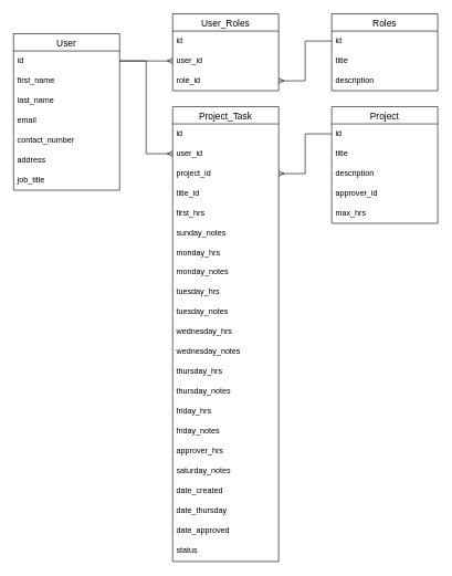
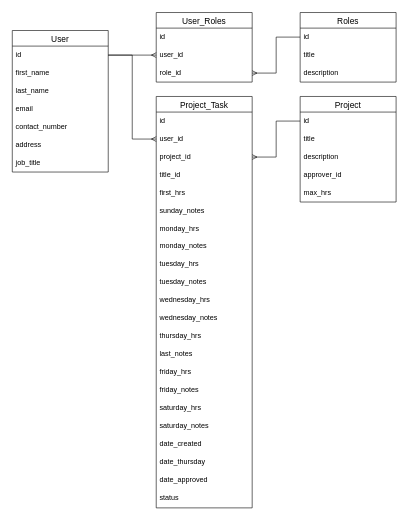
  <mxCell id="0" />
  <mxCell id="1" parent="0" />
  <mxCell id="2" value="User" style="swimlane;fontStyle=0;childLayout=stackLayout;horizontal=1;startSize=26;horizontalStack=0;resizeParent=1;resizeParentMax=0;resizeLast=0;collapsible=1;marginBottom=0;align=center;fontSize=14;" parent="1" vertex="1"><mxGeometry x="20" y="50" width="160" height="236" as="geometry" /></mxCell>
  <mxCell id="3" value="id" style="text;strokeColor=none;fillColor=none;spacingLeft=4;spacingRight=4;overflow=hidden;rotatable=0;points=[[0,0.5],[1,0.5]];portConstraint=eastwest;fontSize=12;" parent="2" vertex="1"><mxGeometry y="26" width="160" height="30" as="geometry" /></mxCell>
  <mxCell id="4" value="first_name" style="text;strokeColor=none;fillColor=none;spacingLeft=4;spacingRight=4;overflow=hidden;rotatable=0;points=[[0,0.5],[1,0.5]];portConstraint=eastwest;fontSize=12;" parent="2" vertex="1"><mxGeometry y="56" width="160" height="30" as="geometry" /></mxCell>
  <mxCell id="5" value="last_name" style="text;strokeColor=none;fillColor=none;spacingLeft=4;spacingRight=4;overflow=hidden;rotatable=0;points=[[0,0.5],[1,0.5]];portConstraint=eastwest;fontSize=12;" parent="2" vertex="1"><mxGeometry y="86" width="160" height="30" as="geometry" /></mxCell>
  <mxCell id="6" value="email" style="text;strokeColor=none;fillColor=none;spacingLeft=4;spacingRight=4;overflow=hidden;rotatable=0;points=[[0,0.5],[1,0.5]];portConstraint=eastwest;fontSize=12;" parent="2" vertex="1"><mxGeometry y="116" width="160" height="30" as="geometry" /></mxCell>
  <mxCell id="7" value="contact_number" style="text;strokeColor=none;fillColor=none;spacingLeft=4;spacingRight=4;overflow=hidden;rotatable=0;points=[[0,0.5],[1,0.5]];portConstraint=eastwest;fontSize=12;" parent="2" vertex="1"><mxGeometry y="146" width="160" height="30" as="geometry" /></mxCell>
  <mxCell id="8" value="address" style="text;strokeColor=none;fillColor=none;spacingLeft=4;spacingRight=4;overflow=hidden;rotatable=0;points=[[0,0.5],[1,0.5]];portConstraint=eastwest;fontSize=12;" parent="2" vertex="1"><mxGeometry y="176" width="160" height="30" as="geometry" /></mxCell>
  <mxCell id="9" value="job_title" style="text;strokeColor=none;fillColor=none;spacingLeft=4;spacingRight=4;overflow=hidden;rotatable=0;points=[[0,0.5],[1,0.5]];portConstraint=eastwest;fontSize=12;" vertex="1" parent="2"><mxGeometry y="206" width="160" height="30" as="geometry" /></mxCell>
  <mxCell id="10" value="Roles" style="swimlane;fontStyle=0;childLayout=stackLayout;horizontal=1;startSize=26;horizontalStack=0;resizeParent=1;resizeParentMax=0;resizeLast=0;collapsible=1;marginBottom=0;align=center;fontSize=14;" parent="1" vertex="1"><mxGeometry x="500" y="20" width="160" height="116" as="geometry" /></mxCell>
  <mxCell id="11" value="id" style="text;strokeColor=none;fillColor=none;spacingLeft=4;spacingRight=4;overflow=hidden;rotatable=0;points=[[0,0.5],[1,0.5]];portConstraint=eastwest;fontSize=12;" parent="10" vertex="1"><mxGeometry y="26" width="160" height="30" as="geometry" /></mxCell>
  <mxCell id="12" value="title" style="text;strokeColor=none;fillColor=none;spacingLeft=4;spacingRight=4;overflow=hidden;rotatable=0;points=[[0,0.5],[1,0.5]];portConstraint=eastwest;fontSize=12;" parent="10" vertex="1"><mxGeometry y="56" width="160" height="30" as="geometry" /></mxCell>
  <mxCell id="13" value="description" style="text;strokeColor=none;fillColor=none;spacingLeft=4;spacingRight=4;overflow=hidden;rotatable=0;points=[[0,0.5],[1,0.5]];portConstraint=eastwest;fontSize=12;" parent="10" vertex="1"><mxGeometry y="86" width="160" height="30" as="geometry" /></mxCell>
  <mxCell id="14" value="User_Roles" style="swimlane;fontStyle=0;childLayout=stackLayout;horizontal=1;startSize=26;horizontalStack=0;resizeParent=1;resizeParentMax=0;resizeLast=0;collapsible=1;marginBottom=0;align=center;fontSize=14;" parent="1" vertex="1"><mxGeometry x="260" y="20" width="160" height="116" as="geometry" /></mxCell>
  <mxCell id="15" value="id" style="text;strokeColor=none;fillColor=none;spacingLeft=4;spacingRight=4;overflow=hidden;rotatable=0;points=[[0,0.5],[1,0.5]];portConstraint=eastwest;fontSize=12;" parent="14" vertex="1"><mxGeometry y="26" width="160" height="30" as="geometry" /></mxCell>
  <mxCell id="16" value="user_id" style="text;strokeColor=none;fillColor=none;spacingLeft=4;spacingRight=4;overflow=hidden;rotatable=0;points=[[0,0.5],[1,0.5]];portConstraint=eastwest;fontSize=12;" parent="14" vertex="1"><mxGeometry y="56" width="160" height="30" as="geometry" /></mxCell>
  <mxCell id="17" value="role_id" style="text;strokeColor=none;fillColor=none;spacingLeft=4;spacingRight=4;overflow=hidden;rotatable=0;points=[[0,0.5],[1,0.5]];portConstraint=eastwest;fontSize=12;" parent="14" vertex="1"><mxGeometry y="86" width="160" height="30" as="geometry" /></mxCell>
  <mxCell id="18" style="edgeStyle=orthogonalEdgeStyle;rounded=0;orthogonalLoop=1;jettySize=auto;html=1;exitX=0;exitY=0.5;exitDx=0;exitDy=0;entryX=1;entryY=0.5;entryDx=0;entryDy=0;strokeColor=none;" parent="1" source="12" target="16" edge="1"><mxGeometry relative="1" as="geometry" /></mxCell>
  <mxCell id="19" value="Project" style="swimlane;fontStyle=0;childLayout=stackLayout;horizontal=1;startSize=26;horizontalStack=0;resizeParent=1;resizeParentMax=0;resizeLast=0;collapsible=1;marginBottom=0;align=center;fontSize=14;" parent="1" vertex="1"><mxGeometry x="500" y="160" width="160" height="176" as="geometry" /></mxCell>
  <mxCell id="20" value="id" style="text;strokeColor=none;fillColor=none;spacingLeft=4;spacingRight=4;overflow=hidden;rotatable=0;points=[[0,0.5],[1,0.5]];portConstraint=eastwest;fontSize=12;" parent="19" vertex="1"><mxGeometry y="26" width="160" height="30" as="geometry" /></mxCell>
  <mxCell id="21" value="title" style="text;strokeColor=none;fillColor=none;spacingLeft=4;spacingRight=4;overflow=hidden;rotatable=0;points=[[0,0.5],[1,0.5]];portConstraint=eastwest;fontSize=12;" parent="19" vertex="1"><mxGeometry y="56" width="160" height="30" as="geometry" /></mxCell>
  <mxCell id="22" value="description" style="text;strokeColor=none;fillColor=none;spacingLeft=4;spacingRight=4;overflow=hidden;rotatable=0;points=[[0,0.5],[1,0.5]];portConstraint=eastwest;fontSize=12;" parent="19" vertex="1"><mxGeometry y="86" width="160" height="30" as="geometry" /></mxCell>
  <mxCell id="23" value="approver_id" style="text;strokeColor=none;fillColor=none;spacingLeft=4;spacingRight=4;overflow=hidden;rotatable=0;points=[[0,0.5],[1,0.5]];portConstraint=eastwest;fontSize=12;" parent="19" vertex="1"><mxGeometry y="116" width="160" height="30" as="geometry" /></mxCell>
  <mxCell id="24" value="max_hrs" style="text;strokeColor=none;fillColor=none;spacingLeft=4;spacingRight=4;overflow=hidden;rotatable=0;points=[[0,0.5],[1,0.5]];portConstraint=eastwest;fontSize=12;" parent="19" vertex="1"><mxGeometry y="146" width="160" height="30" as="geometry" /></mxCell>
  <mxCell id="25" value="Project_Task" style="swimlane;fontStyle=0;childLayout=stackLayout;horizontal=1;startSize=26;horizontalStack=0;resizeParent=1;resizeParentMax=0;resizeLast=0;collapsible=1;marginBottom=0;align=center;fontSize=14;" parent="1" vertex="1"><mxGeometry x="260" y="160" width="160" height="686" as="geometry" /></mxCell>
  <mxCell id="26" value="id" style="text;strokeColor=none;fillColor=none;spacingLeft=4;spacingRight=4;overflow=hidden;rotatable=0;points=[[0,0.5],[1,0.5]];portConstraint=eastwest;fontSize=12;" parent="25" vertex="1"><mxGeometry y="26" width="160" height="30" as="geometry" /></mxCell>
  <mxCell id="27" value="user_id" style="text;strokeColor=none;fillColor=none;spacingLeft=4;spacingRight=4;overflow=hidden;rotatable=0;points=[[0,0.5],[1,0.5]];portConstraint=eastwest;fontSize=12;" parent="25" vertex="1"><mxGeometry y="56" width="160" height="30" as="geometry" /></mxCell>
  <mxCell id="28" value="project_id" style="text;strokeColor=none;fillColor=none;spacingLeft=4;spacingRight=4;overflow=hidden;rotatable=0;points=[[0,0.5],[1,0.5]];portConstraint=eastwest;fontSize=12;" parent="25" vertex="1"><mxGeometry y="86" width="160" height="30" as="geometry" /></mxCell>
  <mxCell id="29" value="title_id" style="text;strokeColor=none;fillColor=none;spacingLeft=4;spacingRight=4;overflow=hidden;rotatable=0;points=[[0,0.5],[1,0.5]];portConstraint=eastwest;fontSize=12;" parent="25" vertex="1"><mxGeometry y="116" width="160" height="30" as="geometry" /></mxCell>
  <mxCell id="30" value="first_hrs" style="text;strokeColor=none;fillColor=none;spacingLeft=4;spacingRight=4;overflow=hidden;rotatable=0;points=[[0,0.5],[1,0.5]];portConstraint=eastwest;fontSize=12;" parent="25" vertex="1"><mxGeometry y="146" width="160" height="30" as="geometry" /></mxCell>
  <mxCell id="31" value="sunday_notes" style="text;strokeColor=none;fillColor=none;spacingLeft=4;spacingRight=4;overflow=hidden;rotatable=0;points=[[0,0.5],[1,0.5]];portConstraint=eastwest;fontSize=12;" parent="25" vertex="1"><mxGeometry y="176" width="160" height="30" as="geometry" /></mxCell>
  <mxCell id="32" value="monday_hrs" style="text;strokeColor=none;fillColor=none;spacingLeft=4;spacingRight=4;overflow=hidden;rotatable=0;points=[[0,0.5],[1,0.5]];portConstraint=eastwest;fontSize=12;" parent="25" vertex="1"><mxGeometry y="206" width="160" height="30" as="geometry" /></mxCell>
  <mxCell id="33" value="monday_notes" style="text;strokeColor=none;fillColor=none;spacingLeft=4;spacingRight=4;overflow=hidden;rotatable=0;points=[[0,0.5],[1,0.5]];portConstraint=eastwest;fontSize=12;" parent="25" vertex="1"><mxGeometry y="236" width="160" height="30" as="geometry" /></mxCell>
  <mxCell id="34" value="tuesday_hrs" style="text;strokeColor=none;fillColor=none;spacingLeft=4;spacingRight=4;overflow=hidden;rotatable=0;points=[[0,0.5],[1,0.5]];portConstraint=eastwest;fontSize=12;" parent="25" vertex="1"><mxGeometry y="266" width="160" height="30" as="geometry" /></mxCell>
  <mxCell id="35" value="tuesday_notes" style="text;strokeColor=none;fillColor=none;spacingLeft=4;spacingRight=4;overflow=hidden;rotatable=0;points=[[0,0.5],[1,0.5]];portConstraint=eastwest;fontSize=12;" parent="25" vertex="1"><mxGeometry y="296" width="160" height="30" as="geometry" /></mxCell>
  <mxCell id="36" value="wednesday_hrs" style="text;strokeColor=none;fillColor=none;spacingLeft=4;spacingRight=4;overflow=hidden;rotatable=0;points=[[0,0.5],[1,0.5]];portConstraint=eastwest;fontSize=12;" parent="25" vertex="1"><mxGeometry y="326" width="160" height="30" as="geometry" /></mxCell>
  <mxCell id="37" value="wednesday_notes" style="text;strokeColor=none;fillColor=none;spacingLeft=4;spacingRight=4;overflow=hidden;rotatable=0;points=[[0,0.5],[1,0.5]];portConstraint=eastwest;fontSize=12;" parent="25" vertex="1"><mxGeometry y="356" width="160" height="30" as="geometry" /></mxCell>
  <mxCell id="38" value="thursday_hrs" style="text;strokeColor=none;fillColor=none;spacingLeft=4;spacingRight=4;overflow=hidden;rotatable=0;points=[[0,0.5],[1,0.5]];portConstraint=eastwest;fontSize=12;" parent="25" vertex="1"><mxGeometry y="386" width="160" height="30" as="geometry" /></mxCell>
- <mxCell id="39" value="thursday_notes" style="text;strokeColor=none;fillColor=none;spacingLeft=4;spacingRight=4;overflow=hidden;rotatable=0;points=[[0,0.5],[1,0.5]];portConstraint=eastwest;fontSize=12;" parent="25" vertex="1"><mxGeometry y="416" width="160" height="30" as="geometry" /></mxCell>
+ <mxCell id="39" value="last_notes" style="text;strokeColor=none;fillColor=none;spacingLeft=4;spacingRight=4;overflow=hidden;rotatable=0;points=[[0,0.5],[1,0.5]];portConstraint=eastwest;fontSize=12;" parent="25" vertex="1"><mxGeometry y="416" width="160" height="30" as="geometry" /></mxCell>
  <mxCell id="40" value="friday_hrs" style="text;strokeColor=none;fillColor=none;spacingLeft=4;spacingRight=4;overflow=hidden;rotatable=0;points=[[0,0.5],[1,0.5]];portConstraint=eastwest;fontSize=12;" parent="25" vertex="1"><mxGeometry y="446" width="160" height="30" as="geometry" /></mxCell>
  <mxCell id="41" value="friday_notes" style="text;strokeColor=none;fillColor=none;spacingLeft=4;spacingRight=4;overflow=hidden;rotatable=0;points=[[0,0.5],[1,0.5]];portConstraint=eastwest;fontSize=12;" parent="25" vertex="1"><mxGeometry y="476" width="160" height="30" as="geometry" /></mxCell>
- <mxCell id="42" value="approver_hrs" style="text;strokeColor=none;fillColor=none;spacingLeft=4;spacingRight=4;overflow=hidden;rotatable=0;points=[[0,0.5],[1,0.5]];portConstraint=eastwest;fontSize=12;" parent="25" vertex="1"><mxGeometry y="506" width="160" height="30" as="geometry" /></mxCell>
+ <mxCell id="42" value="saturday_hrs" style="text;strokeColor=none;fillColor=none;spacingLeft=4;spacingRight=4;overflow=hidden;rotatable=0;points=[[0,0.5],[1,0.5]];portConstraint=eastwest;fontSize=12;" parent="25" vertex="1"><mxGeometry y="506" width="160" height="30" as="geometry" /></mxCell>
  <mxCell id="43" value="saturday_notes" style="text;strokeColor=none;fillColor=none;spacingLeft=4;spacingRight=4;overflow=hidden;rotatable=0;points=[[0,0.5],[1,0.5]];portConstraint=eastwest;fontSize=12;" parent="25" vertex="1"><mxGeometry y="536" width="160" height="30" as="geometry" /></mxCell>
  <mxCell id="44" value="date_created" style="text;strokeColor=none;fillColor=none;spacingLeft=4;spacingRight=4;overflow=hidden;rotatable=0;points=[[0,0.5],[1,0.5]];portConstraint=eastwest;fontSize=12;" parent="25" vertex="1"><mxGeometry y="566" width="160" height="30" as="geometry" /></mxCell>
  <mxCell id="45" value="date_thursday" style="text;strokeColor=none;fillColor=none;spacingLeft=4;spacingRight=4;overflow=hidden;rotatable=0;points=[[0,0.5],[1,0.5]];portConstraint=eastwest;fontSize=12;" parent="25" vertex="1"><mxGeometry y="596" width="160" height="30" as="geometry" /></mxCell>
  <mxCell id="46" value="date_approved" style="text;strokeColor=none;fillColor=none;spacingLeft=4;spacingRight=4;overflow=hidden;rotatable=0;points=[[0,0.5],[1,0.5]];portConstraint=eastwest;fontSize=12;" parent="25" vertex="1"><mxGeometry y="626" width="160" height="30" as="geometry" /></mxCell>
  <mxCell id="47" value="status" style="text;strokeColor=none;fillColor=none;spacingLeft=4;spacingRight=4;overflow=hidden;rotatable=0;points=[[0,0.5],[1,0.5]];portConstraint=eastwest;fontSize=12;" parent="25" vertex="1"><mxGeometry y="656" width="160" height="30" as="geometry" /></mxCell>
  <mxCell id="48" style="edgeStyle=orthogonalEdgeStyle;rounded=0;orthogonalLoop=1;jettySize=auto;html=1;entryX=0;entryY=0.5;entryDx=0;entryDy=0;endArrow=ERmany;endFill=0;" parent="1" source="3" target="16" edge="1"><mxGeometry relative="1" as="geometry" /></mxCell>
  <mxCell id="49" style="edgeStyle=orthogonalEdgeStyle;rounded=0;orthogonalLoop=1;jettySize=auto;html=1;entryX=1;entryY=0.5;entryDx=0;entryDy=0;endArrow=ERmany;endFill=0;" parent="1" source="11" target="17" edge="1"><mxGeometry relative="1" as="geometry"><Array as="points"><mxPoint x="460" y="61" /><mxPoint x="460" y="121" /></Array></mxGeometry></mxCell>
  <mxCell id="50" style="edgeStyle=orthogonalEdgeStyle;rounded=0;orthogonalLoop=1;jettySize=auto;html=1;entryX=0;entryY=0.5;entryDx=0;entryDy=0;endArrow=ERmany;endFill=0;" parent="1" source="3" target="27" edge="1"><mxGeometry relative="1" as="geometry"><Array as="points"><mxPoint x="220" y="91" /><mxPoint x="220" y="231" /></Array></mxGeometry></mxCell>
  <mxCell id="51" style="edgeStyle=orthogonalEdgeStyle;rounded=0;orthogonalLoop=1;jettySize=auto;html=1;entryX=1;entryY=0.5;entryDx=0;entryDy=0;endArrow=ERmany;endFill=0;" parent="1" source="20" target="28" edge="1"><mxGeometry relative="1" as="geometry" /></mxCell>
